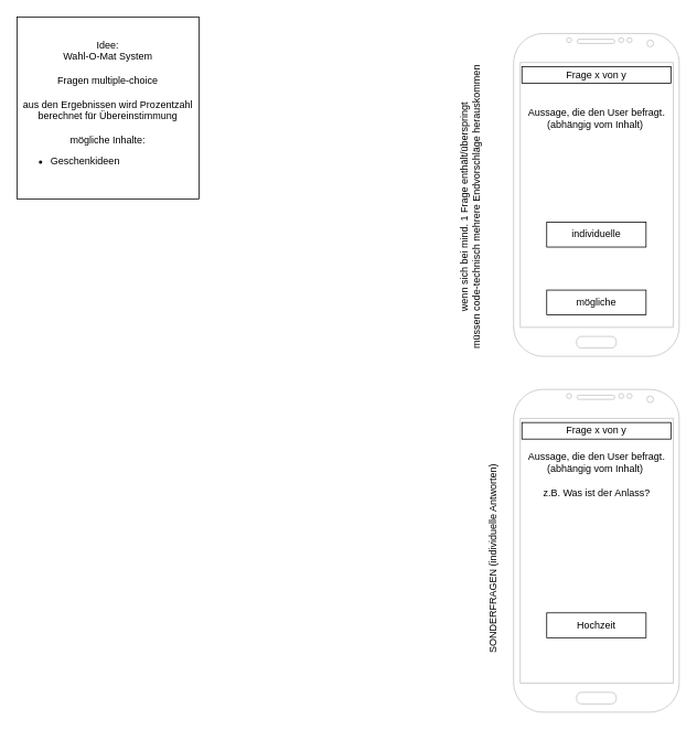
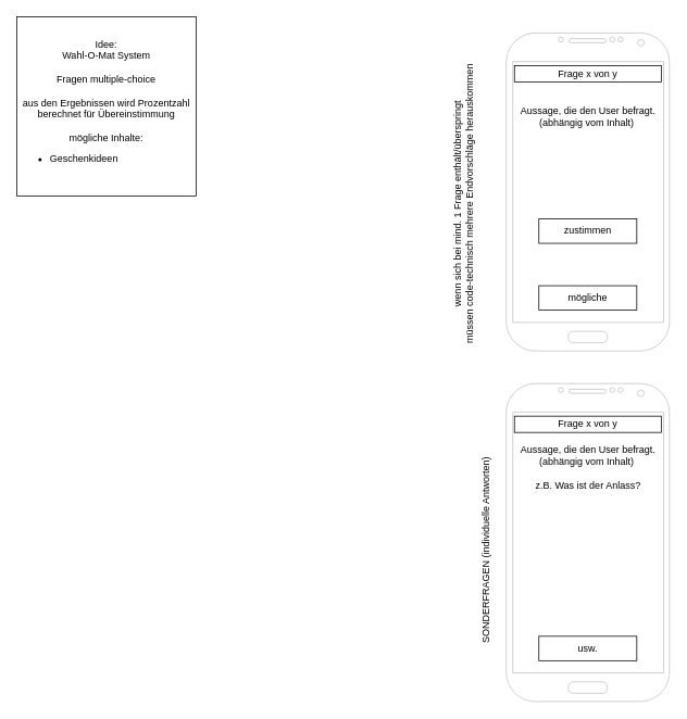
  <mxCell id="0" />
  <mxCell id="1" parent="0" />
  <mxCell id="2" value="Idee:&lt;div&gt;Wahl-O-Mat System&lt;/div&gt;&lt;div&gt;&lt;br&gt;&lt;/div&gt;&lt;div&gt;Fragen multiple-choice&lt;/div&gt;&lt;div&gt;&lt;br&gt;&lt;/div&gt;&lt;div&gt;aus den Ergebnissen wird Prozentzahl berechnet für Übereinstimmung&lt;/div&gt;&lt;div&gt;&lt;br&gt;&lt;/div&gt;&lt;div&gt;mögliche Inhalte:&lt;/div&gt;&lt;div&gt;&lt;ul&gt;&lt;li style=&quot;text-align: left;&quot;&gt;Geschenkideen&lt;/li&gt;&lt;/ul&gt;&lt;/div&gt;" style="whiteSpace=wrap;html=1;aspect=fixed;" vertex="1" parent="1"><mxGeometry width="220" height="220" as="geometry" x="20" y="20" /></mxCell>
  <mxCell id="3" value="" style="verticalLabelPosition=bottom;verticalAlign=top;html=1;shadow=0;dashed=0;strokeWidth=1;shape=mxgraph.android.phone2;strokeColor=#c0c0c0;" vertex="1" parent="1"><mxGeometry x="620" y="40" width="200" height="390" as="geometry" /></mxCell>
- <mxCell id="4" value="individuelle" style="rounded=0;whiteSpace=wrap;html=1;" vertex="1" parent="1"><mxGeometry x="660" y="268" width="120" height="30" as="geometry" /></mxCell>
+ <mxCell id="4" value="zustimmen" style="rounded=0;whiteSpace=wrap;html=1;" vertex="1" parent="1"><mxGeometry x="660" y="268" width="120" height="30" as="geometry" /></mxCell>
  <mxCell id="5" value="mögliche" style="rounded=0;whiteSpace=wrap;html=1;" vertex="1" parent="1"><mxGeometry x="660" y="350" width="120" height="30" as="geometry" /></mxCell>
  <mxCell id="6" value="Aussage, die den User befragt.&lt;div&gt;(abhängig vom Inhalt)&amp;nbsp;&lt;/div&gt;" style="text;html=1;align=center;verticalAlign=middle;resizable=0;points=[];autosize=1;strokeColor=none;fillColor=none;" vertex="1" parent="1"><mxGeometry x="625" y="123" width="190" height="40" as="geometry" /></mxCell>
  <mxCell id="7" value="Frage x von y" style="whiteSpace=wrap;html=1;" vertex="1" parent="1"><mxGeometry x="630" y="80" width="180" height="20" as="geometry" /></mxCell>
  <mxCell id="8" value="wenn sich bei mind. 1 Frage enthält/überspringt&lt;div&gt;müssen code-technisch mehrere Endvorschläge herauskommen&lt;/div&gt;&lt;div&gt;&lt;br&gt;&lt;/div&gt;" style="text;html=1;align=center;verticalAlign=middle;resizable=0;points=[];autosize=1;strokeColor=none;fillColor=none;rotation=-90;" vertex="1" parent="1"><mxGeometry x="390" y="220" width="370" height="60" as="geometry" /></mxCell>
  <mxCell id="9" value="" style="verticalLabelPosition=bottom;verticalAlign=top;html=1;shadow=0;dashed=0;strokeWidth=1;shape=mxgraph.android.phone2;strokeColor=#c0c0c0;" vertex="1" parent="1"><mxGeometry x="620" y="470" width="200" height="390" as="geometry" /></mxCell>
- <mxCell id="10" value="Hochzeit" style="rounded=0;whiteSpace=wrap;html=1;" vertex="1" parent="1"><mxGeometry x="660" y="740" width="120" height="30" as="geometry" /></mxCell>
+ <mxCell id="11" value="usw." style="rounded=0;whiteSpace=wrap;html=1;" vertex="1" parent="1"><mxGeometry x="660" y="780" width="120" height="30" as="geometry" /></mxCell>
  <mxCell id="12" value="Aussage, die den User befragt.&lt;div&gt;(abhängig vom Inhalt)&amp;nbsp;&lt;/div&gt;&lt;div&gt;&lt;br&gt;&lt;/div&gt;&lt;div&gt;z.B. Was ist der Anlass?&lt;/div&gt;" style="text;html=1;align=center;verticalAlign=middle;resizable=0;points=[];autosize=1;strokeColor=none;fillColor=none;" vertex="1" parent="1"><mxGeometry x="625" y="538" width="190" height="70" as="geometry" /></mxCell>
  <mxCell id="13" value="Frage x von y" style="whiteSpace=wrap;html=1;" vertex="1" parent="1"><mxGeometry x="630" y="510" width="180" height="20" as="geometry" /></mxCell>
  <mxCell id="14" value="SONDERFRAGEN (individuelle Antworten)" style="text;html=1;align=center;verticalAlign=middle;resizable=0;points=[];autosize=1;strokeColor=none;fillColor=none;rotation=-90;" vertex="1" parent="1"><mxGeometry x="470" y="660" width="250" height="30" as="geometry" /></mxCell>
